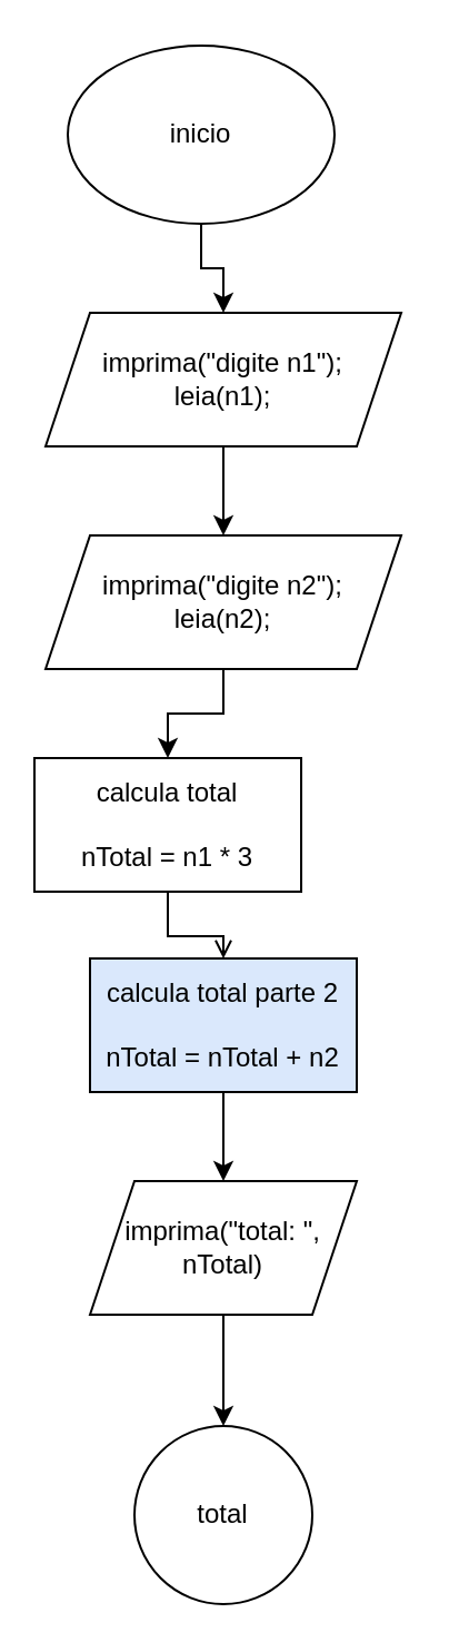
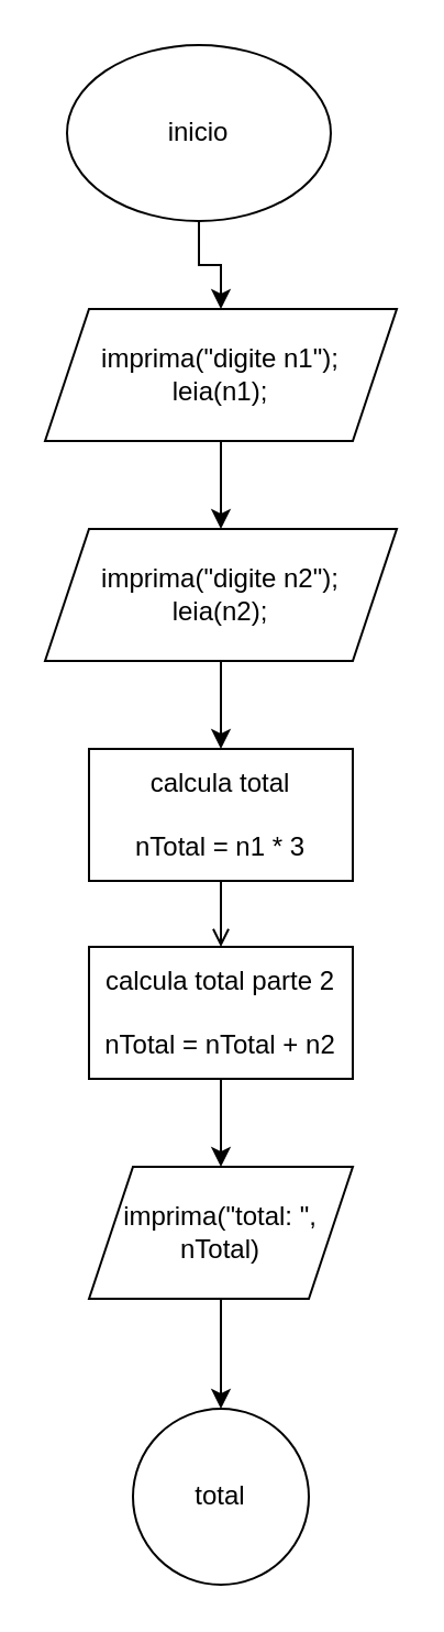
  <mxCell id="0" />
  <mxCell id="1" parent="0" />
  <mxCell id="2" value="" style="edgeStyle=orthogonalEdgeStyle;rounded=0;orthogonalLoop=1;jettySize=auto;html=1;" edge="1" parent="1" source="3" target="5"><mxGeometry relative="1" as="geometry" /></mxCell>
  <mxCell id="3" value="inicio" style="ellipse;whiteSpace=wrap;html=1;" vertex="1" parent="1"><mxGeometry x="30" y="20" width="120" height="80" as="geometry" /></mxCell>
  <mxCell id="4" value="" style="edgeStyle=orthogonalEdgeStyle;rounded=0;orthogonalLoop=1;jettySize=auto;html=1;" edge="1" parent="1" source="5" target="7"><mxGeometry relative="1" as="geometry" /></mxCell>
  <mxCell id="5" value="imprima(&quot;digite n1&quot;);&lt;div&gt;leia(n1);&lt;/div&gt;" style="shape=parallelogram;perimeter=parallelogramPerimeter;whiteSpace=wrap;html=1;fixedSize=1;" vertex="1" parent="1"><mxGeometry x="20" y="140" width="160" height="60" as="geometry" /></mxCell>
  <mxCell id="6" value="" style="edgeStyle=orthogonalEdgeStyle;rounded=0;orthogonalLoop=1;jettySize=auto;html=1;" edge="1" parent="1" source="7" target="9"><mxGeometry relative="1" as="geometry" /></mxCell>
  <mxCell id="7" value="imprima(&quot;digite n2&quot;);&lt;div&gt;leia(n2);&lt;/div&gt;" style="shape=parallelogram;perimeter=parallelogramPerimeter;whiteSpace=wrap;html=1;fixedSize=1;" vertex="1" parent="1"><mxGeometry x="20" y="240" width="160" height="60" as="geometry" /></mxCell>
  <mxCell id="8" value="" style="edgeStyle=orthogonalEdgeStyle;rounded=0;orthogonalLoop=1;jettySize=auto;html=1;endArrow=open;" edge="1" parent="1" source="9" target="14"><mxGeometry relative="1" as="geometry" /></mxCell>
- <mxCell id="9" value="calcula total&lt;div&gt;&lt;br&gt;&lt;/div&gt;&lt;div&gt;nTotal = n1 * 3&lt;/div&gt;" style="whiteSpace=wrap;html=1;" vertex="1" parent="1"><mxGeometry x="15" y="340" width="120" height="60" as="geometry" /></mxCell>
+ <mxCell id="9" value="calcula total&lt;div&gt;&lt;br&gt;&lt;/div&gt;&lt;div&gt;nTotal = n1 * 3&lt;/div&gt;" style="whiteSpace=wrap;html=1;" vertex="1" parent="1"><mxGeometry x="40" y="340" width="120" height="60" as="geometry" /></mxCell>
  <mxCell id="10" value="" style="edgeStyle=orthogonalEdgeStyle;rounded=0;orthogonalLoop=1;jettySize=auto;html=1;" edge="1" parent="1" source="11" target="12"><mxGeometry relative="1" as="geometry" /></mxCell>
  <mxCell id="11" value="imprima(&quot;total: &quot;, nTotal)" style="shape=parallelogram;perimeter=parallelogramPerimeter;whiteSpace=wrap;html=1;fixedSize=1;" vertex="1" parent="1"><mxGeometry x="40" y="530" width="120" height="60" as="geometry" /></mxCell>
  <mxCell id="12" value="total" style="ellipse;whiteSpace=wrap;html=1;" vertex="1" parent="1"><mxGeometry x="60" y="640" width="80" height="80" as="geometry" /></mxCell>
  <mxCell id="13" style="edgeStyle=orthogonalEdgeStyle;rounded=0;orthogonalLoop=1;jettySize=auto;html=1;entryX=0.5;entryY=0;entryDx=0;entryDy=0;" edge="1" parent="1" source="14" target="11"><mxGeometry relative="1" as="geometry" /></mxCell>
- <mxCell id="14" value="calcula total parte 2&lt;div&gt;&lt;br&gt;&lt;/div&gt;&lt;div&gt;nTotal = nTotal + n2&lt;/div&gt;" style="whiteSpace=wrap;html=1;fillColor=#dae8fc;" vertex="1" parent="1"><mxGeometry x="40" y="430" width="120" height="60" as="geometry" /></mxCell>
+ <mxCell id="14" value="calcula total parte 2&lt;div&gt;&lt;br&gt;&lt;/div&gt;&lt;div&gt;nTotal = nTotal + n2&lt;/div&gt;" style="whiteSpace=wrap;html=1;" vertex="1" parent="1"><mxGeometry x="40" y="430" width="120" height="60" as="geometry" /></mxCell>
